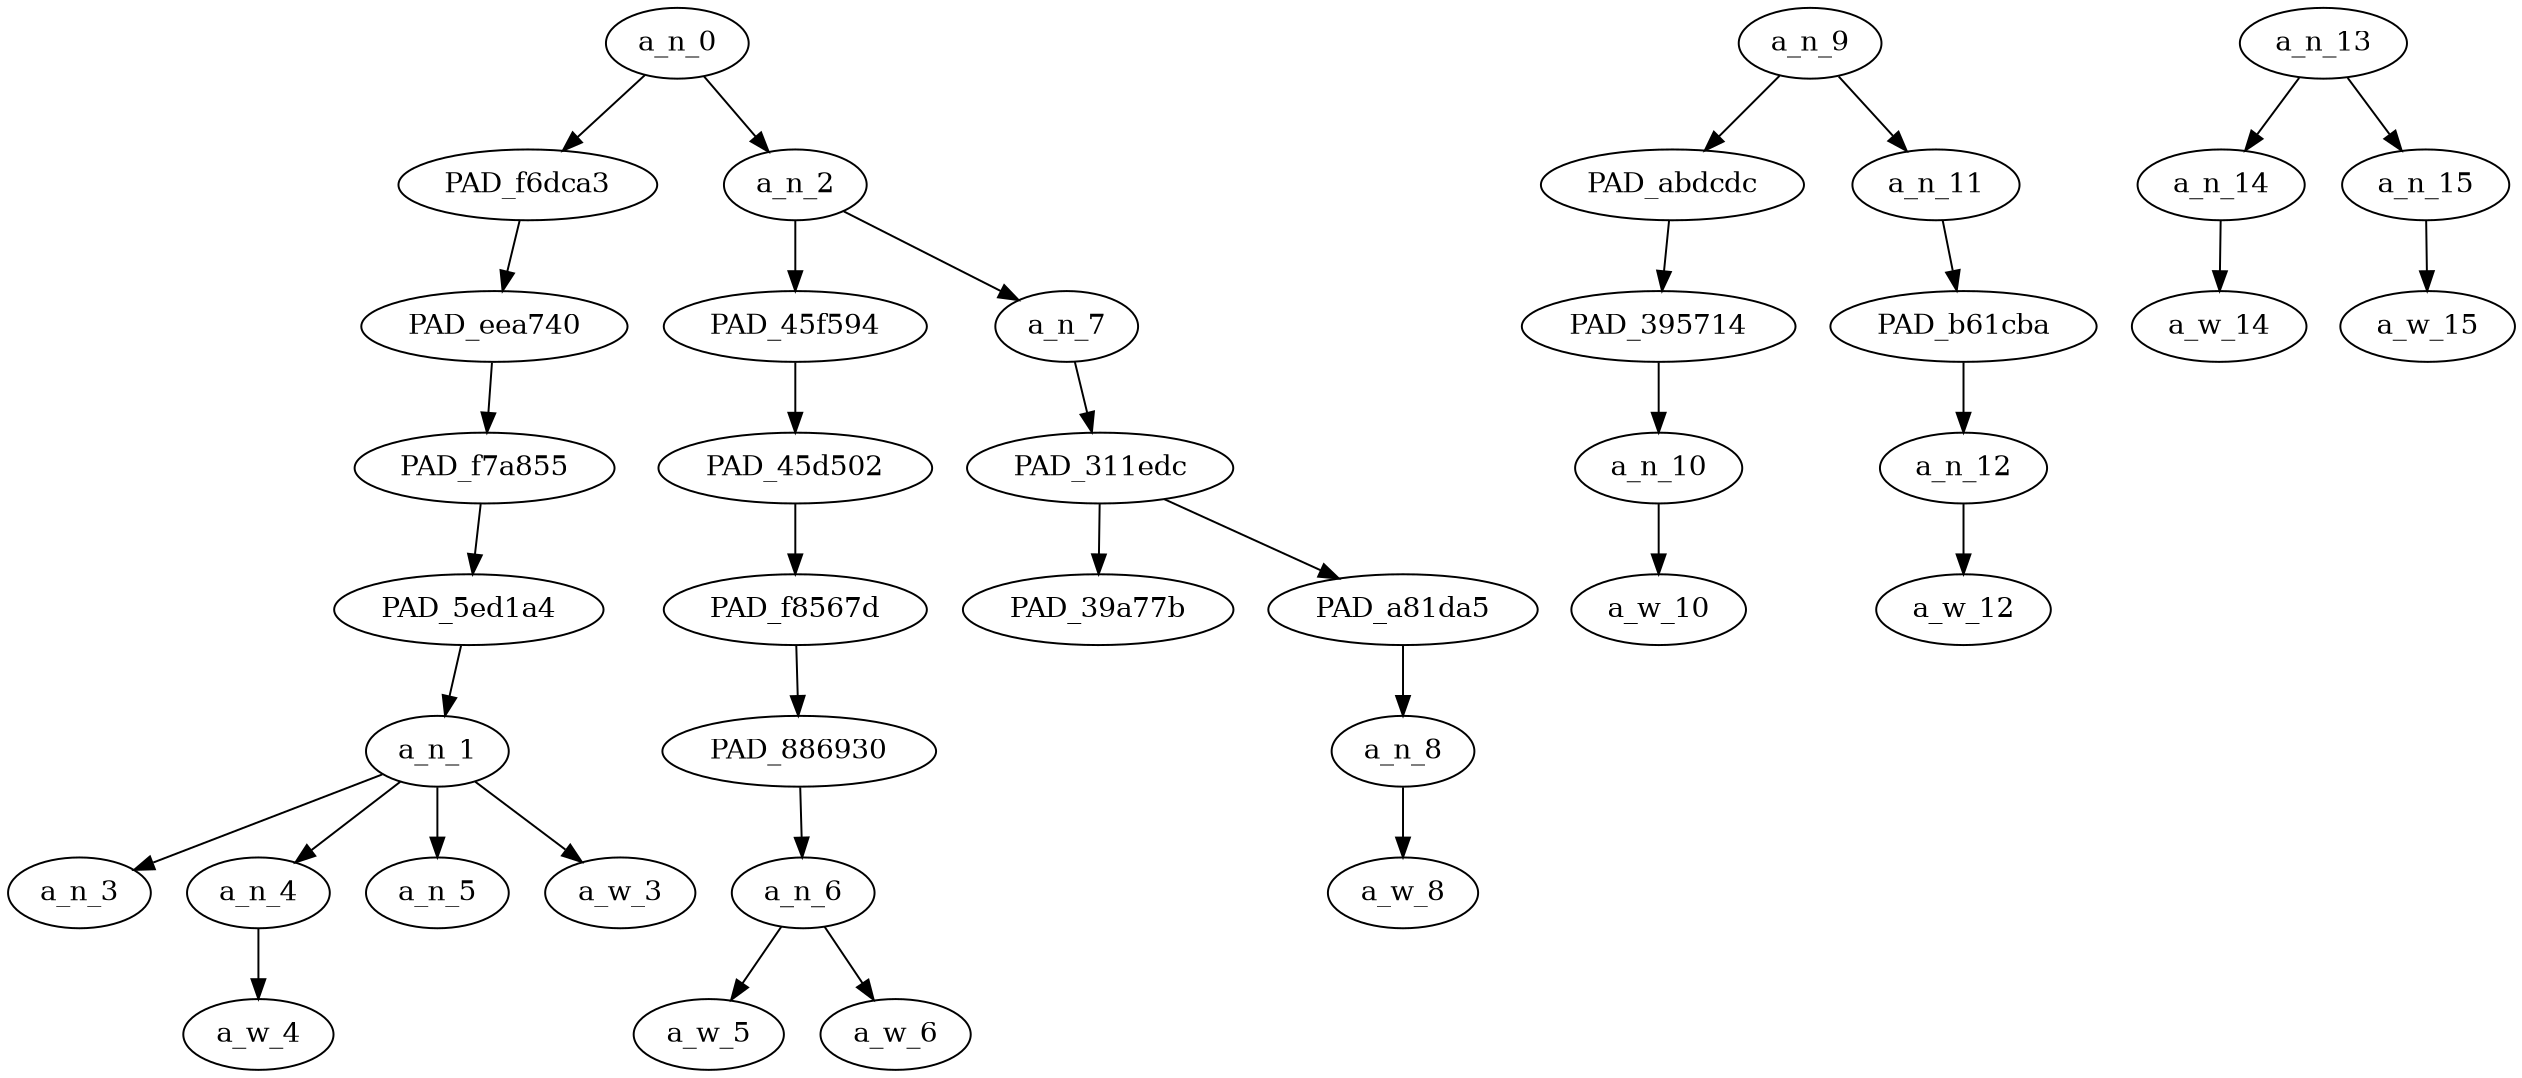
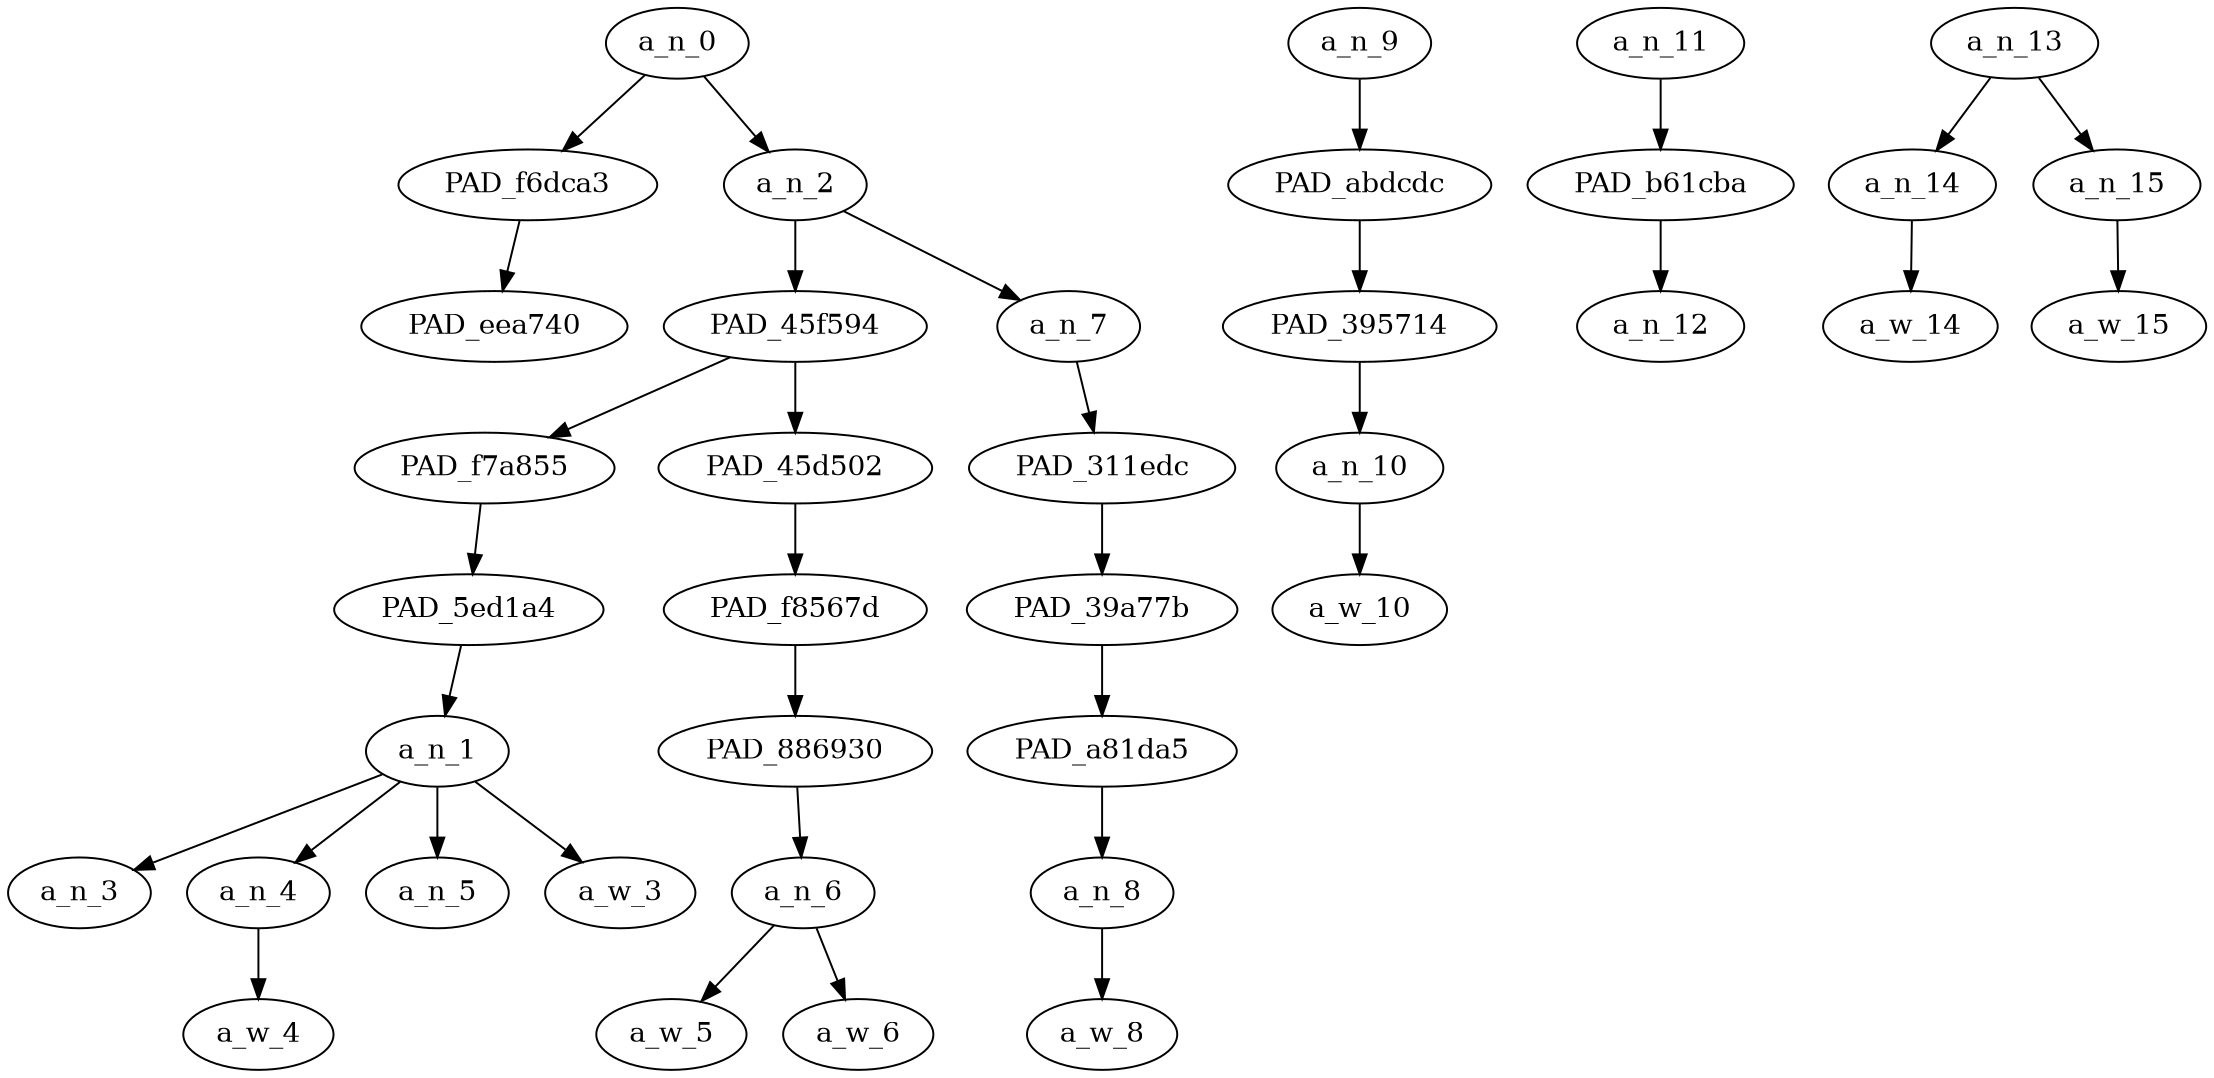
  strict digraph {
    node [div_dir=1 index=0 level=1 text_span="[3]" value=0.15909055]
    a_n_0 [level=7 text_span="[0, 1, 2, 3, 4, 5, 6, 7, 8]" value=1.00000001]
    PAD_f6dca3 [level=6 text_span="[0, 1, 2]"]
    a_n_2 [index=1 level=6 text_span="[3, 4, 5, 6, 7, 8]" value=0.83953766]
    PAD_eea740 [level=5 text_span="[0, 1, 2]"]
    PAD_45f594 [div_dir=-1 index=1 level=5 value=0.04562179]
    a_n_7 [index=2 level=5 text_span="[4, 5, 6, 7, 8]" value=0.79262850]
    PAD_f7a855 [level=4 text_span="[0, 1, 2]"]
    PAD_45d502 [div_dir=-1 index=1 level=4 value=0.04562179]
    PAD_311edc [index=2 level=4 text_span="[4]" value=0.27168382]
    PAD_5ed1a4 [level=3 text_span="[0, 1, 2]"]
    a_n_1 [level=2 text_span="[0, 1, 2]"]
    a_n_3 [text_span="[0]" value=0.05224440]
    a_n_4 [div_dir=-1 index=1 text_span="[1]" value=0.04999750]
    a_n_5 [index=2 text_span="[2]" value=0.05633087]
    a_w_3 [div_dir=0 level=0 text_span="[0]" value=no]
    a_w_4 [div_dir=0 index=1 level=0 text_span="[1]" value=such]
    a_w_5 [div_dir=0 index=2 level=0 text_span="[2]" value=thing]
    PAD_f8567d [div_dir=-1 index=1 level=3 value=0.04562179]
    PAD_39a77b [index=2 level=3 text_span="[4]" value=0.27168382]
    a_n_9 [index=3 level=4 text_span="[5, 6, 7, 8]" value=0.51957651]
    PAD_abdcdc [index=3 level=3 text_span="[5]" value=0.06063249]
    a_n_11 [index=4 level=3 text_span="[6, 7, 8]" value=0.45766559]
    PAD_886930 [div_dir=-1 index=1 level=2 value=0.04562179]
    a_n_6 [div_dir=-1 index=3 value=0.04562179]
    a_w_6 [div_dir=0 index=3 level=0 value=as]
    PAD_a81da5 [index=2 level=2 text_span="[4]" value=0.27168382]
    PAD_395714 [index=3 level=2 text_span="[5]" value=0.06063249]
    PAD_b61cba [index=4 level=2 text_span="[6]" value=0.08935855]
    a_n_8 [index=4 text_span="[4]" value=0.27168382]
    a_w_8 [div_dir=0 index=4 level=0 text_span="[4]" value=lesbophobia]
    a_n_10 [index=5 text_span="[5]" value=0.06063249]
    a_n_12 [index=6 text_span="[6]" value=0.08935855]
    a_n_13 [index=5 level=2 text_span="[7, 8]" value=0.36705147]
    a_n_14 [index=7 text_span="[7]" value=0.08761039]
    a_n_15 [index=8 text_span="[8]" value=0.27829085]
    a_w_10 [div_dir=0 index=5 level=0 text_span="[5]" value=you]
-   a_w_12 [div_dir=0 index=6 level=0 text_span="[6]" value=dumb]
    a_w_14 [div_dir=0 index=7 level=0 text_span="[7]" value=ass]
    a_w_15 [div_dir=0 index=8 level=0 text_span="[8]" value=dykes]
    a_n_0 -> PAD_f6dca3
    a_n_0 -> a_n_2
    PAD_f6dca3 -> PAD_eea740
    a_n_2 -> PAD_45f594
    a_n_2 -> a_n_7
-   PAD_eea740 -> PAD_f7a855
+   PAD_45f594 -> PAD_f7a855
    PAD_45f594 -> PAD_45d502
    a_n_7 -> PAD_311edc
    PAD_f7a855 -> PAD_5ed1a4
    PAD_45d502 -> PAD_f8567d
    PAD_311edc -> PAD_39a77b
    PAD_5ed1a4 -> a_n_1
    a_n_1 -> a_n_3
    a_n_1 -> a_n_4
    a_n_1 -> a_n_5
    a_n_1 -> a_w_3
    a_n_4 -> a_w_4
    PAD_f8567d -> PAD_886930
-   PAD_311edc -> PAD_a81da5
+   PAD_39a77b -> PAD_a81da5
    a_n_9 -> PAD_abdcdc
-   a_n_9 -> a_n_11
    PAD_abdcdc -> PAD_395714
    a_n_11 -> PAD_b61cba
    PAD_886930 -> a_n_6
    a_n_6 -> a_w_5
    a_n_6 -> a_w_6
    PAD_a81da5 -> a_n_8
    PAD_395714 -> a_n_10
    PAD_b61cba -> a_n_12
    a_n_8 -> a_w_8
    a_n_10 -> a_w_10
-   a_n_12 -> a_w_12
    a_n_13 -> a_n_14
    a_n_13 -> a_n_15
    a_n_14 -> a_w_14
    a_n_15 -> a_w_15
  }
